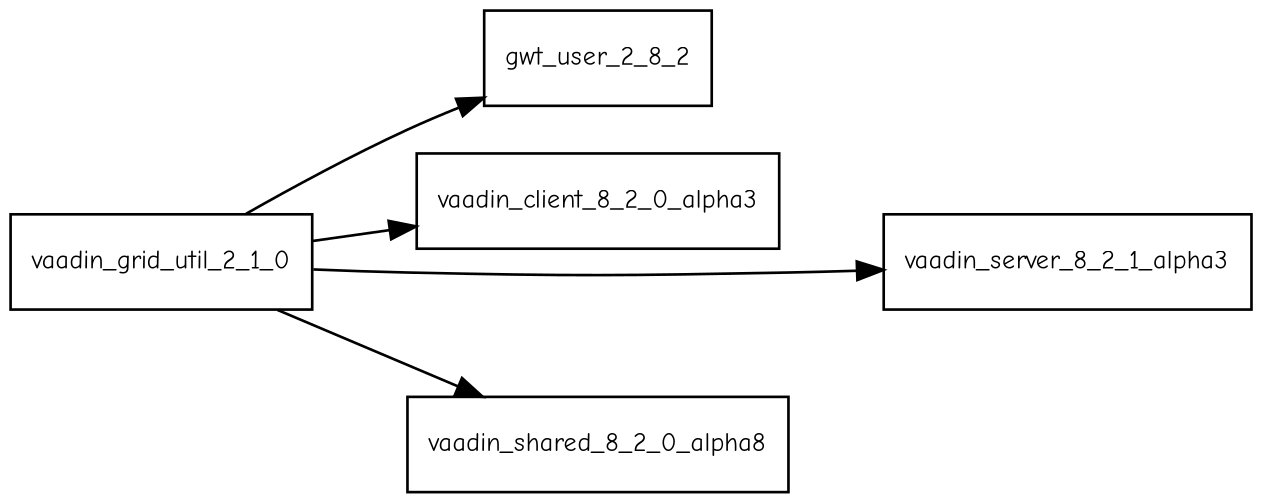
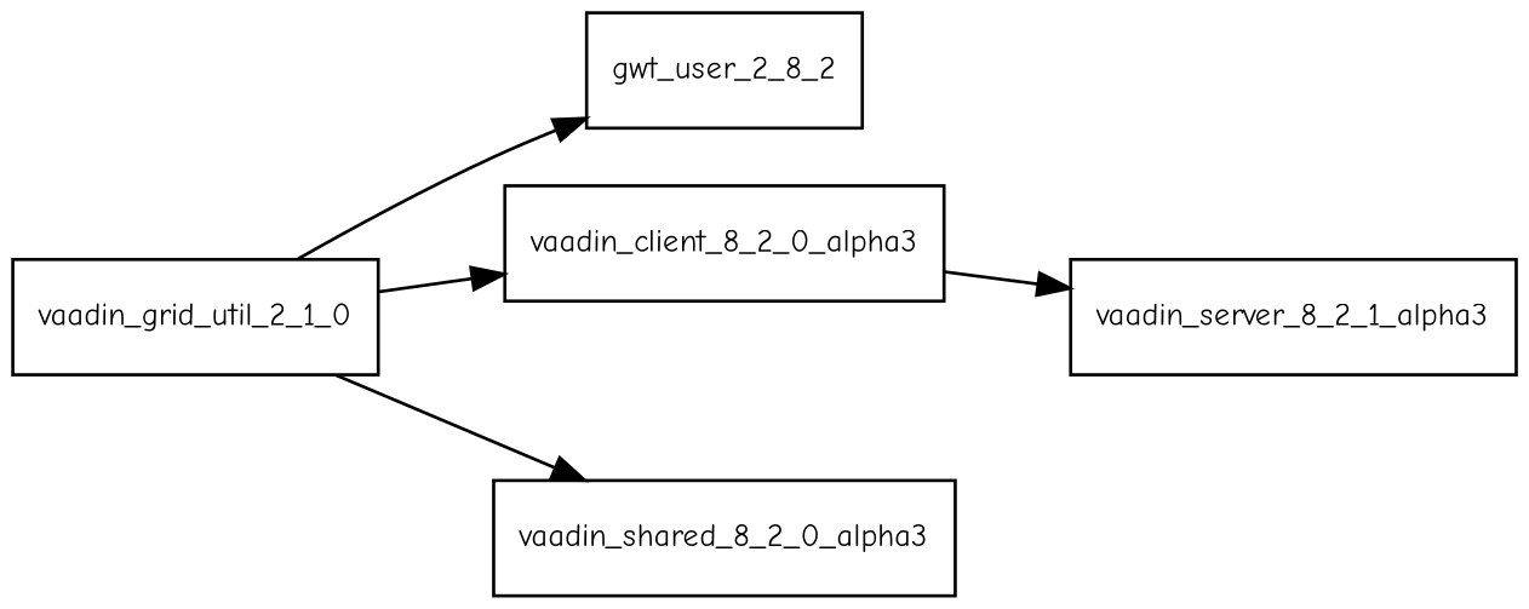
  digraph {
    fontname="Comic Neue"
    rankdir=LR
    node [fontname="Comic Neue" fontsize=10.0 shape=box]
    edge [fontname="Comic Neue"]
    vaadin_grid_util_2_1_0
    gwt_user_2_8_2
    vaadin_client_8_2_0_alpha3
    n4 [label=vaadin_server_8_2_1_alpha3]
-   vaadin_shared_8_2_0_alpha3 [label=vaadin_shared_8_2_0_alpha8]
+   vaadin_shared_8_2_0_alpha3
    vaadin_grid_util_2_1_0 -> gwt_user_2_8_2
    vaadin_grid_util_2_1_0 -> vaadin_client_8_2_0_alpha3
-   vaadin_grid_util_2_1_0 -> n4
+   vaadin_client_8_2_0_alpha3 -> n4
    vaadin_grid_util_2_1_0 -> vaadin_shared_8_2_0_alpha3
  }
